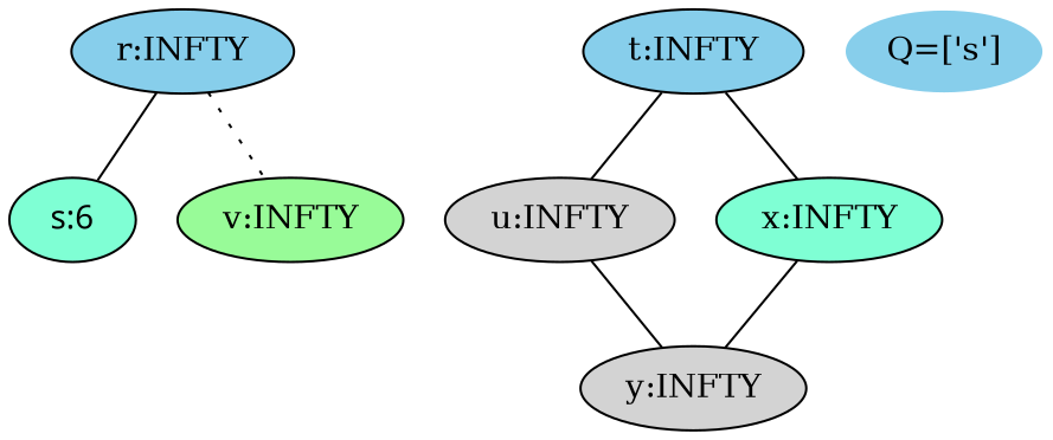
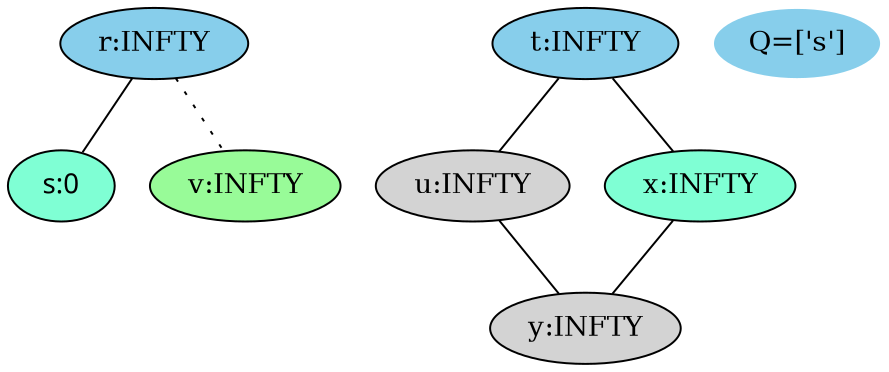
  graph {
    node [fillcolor=skyblue style=filled]
    edge [penwidth=1 style=solid]
    n1 [label="r:INFTY"]
-   n2 [fillcolor=aquamarine fontname="time-bold" label="s:6"]
+   n2 [fillcolor=aquamarine fontname="time-bold" label="s:0"]
    n3 [fillcolor=palegreen label="v:INFTY"]
    n4 [label="t:INFTY"]
    n5 [fillcolor=lightgrey label="u:INFTY"]
    n6 [fillcolor=aquamarine label="x:INFTY"]
    n7 [fillcolor=lightgrey label="y:INFTY"]
    n8 [color=white label="Q=['s']"]
    n1 -- n2
    n1 -- n3 [style=dotted]
    n4 -- n5 [style=bold]
    n4 -- n6 [style=bold]
    n5 -- n7
    n6 -- n7
  }
